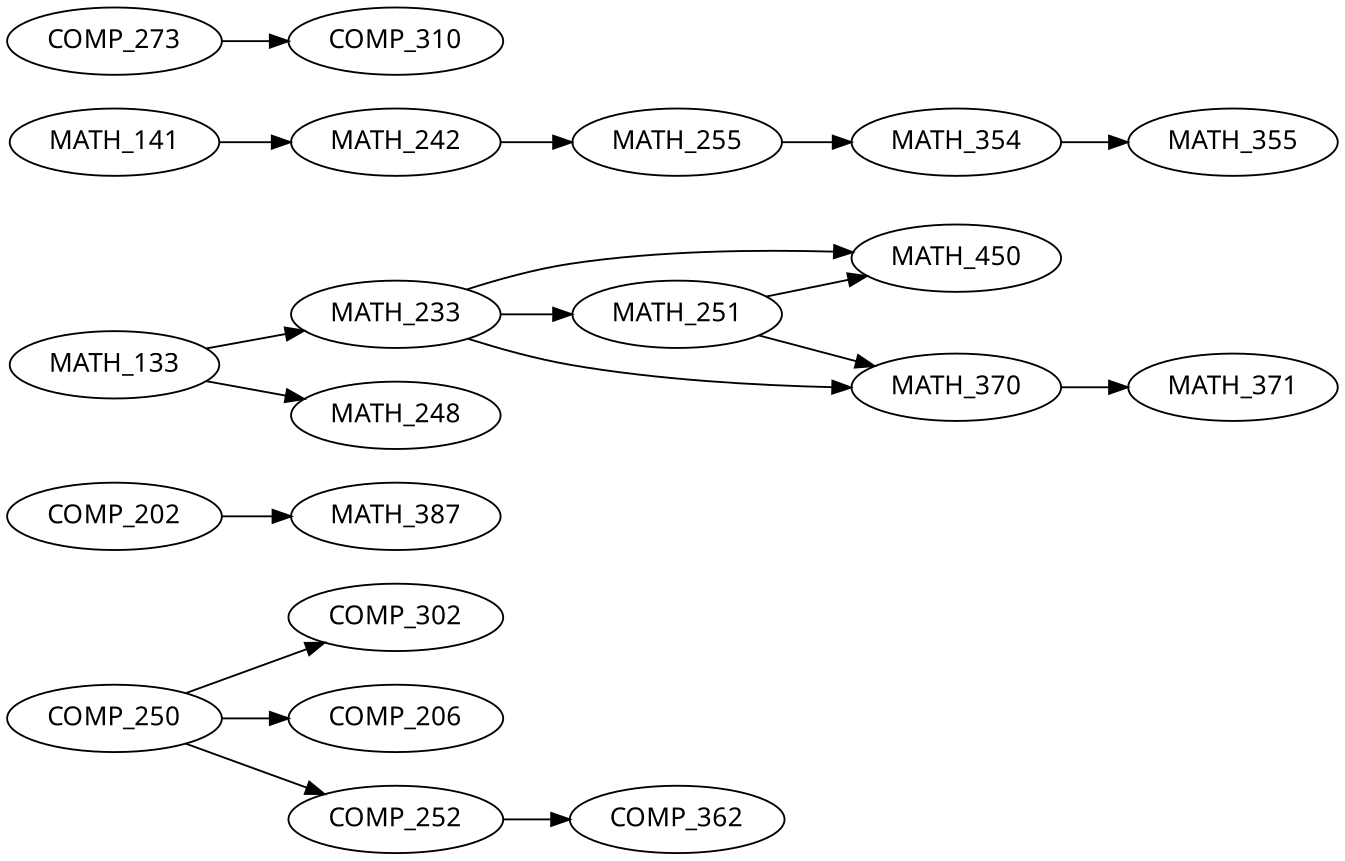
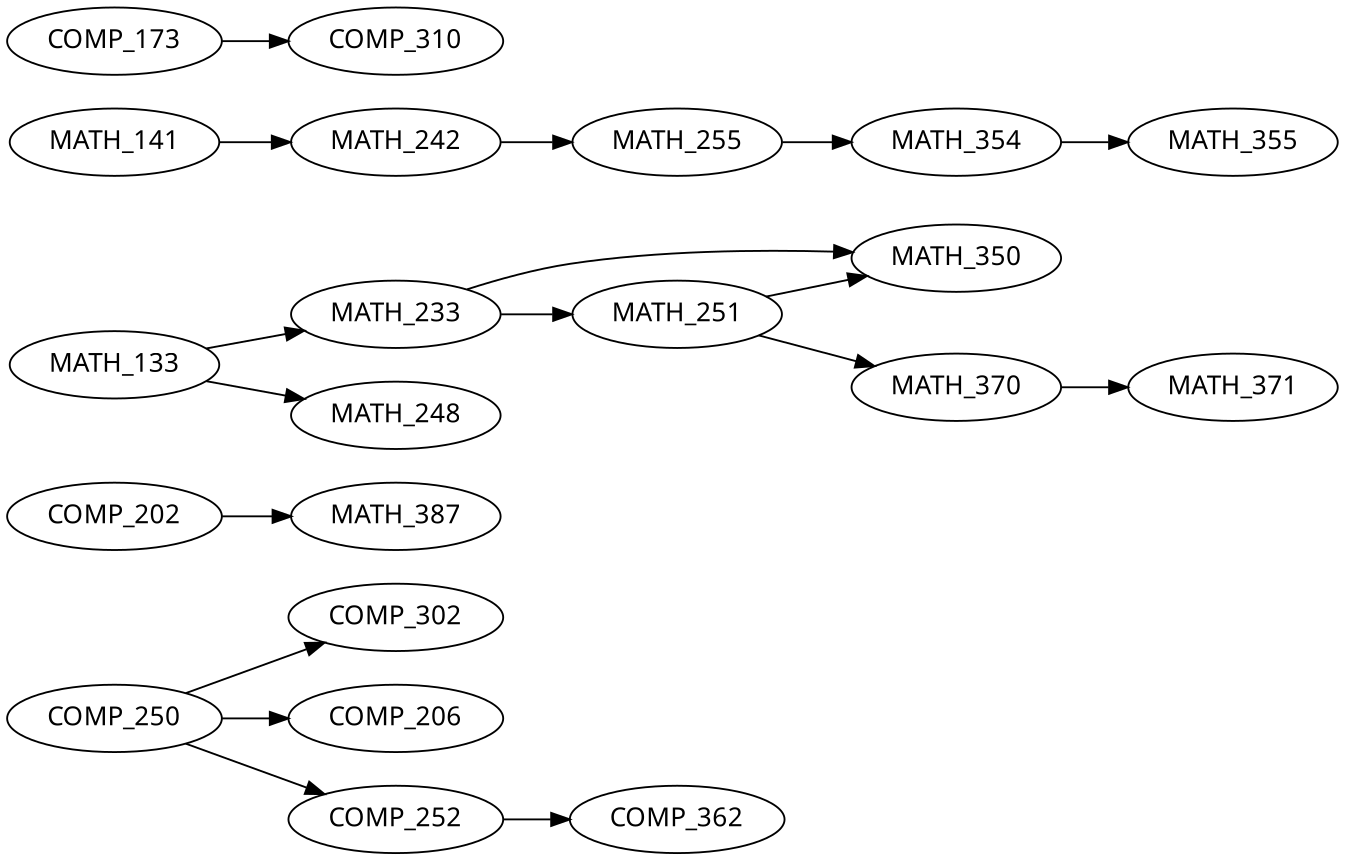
  digraph {
    fontname="Noto Sans"
    rankdir=LR
    node [fontname="Noto Sans"]
    edge [fontname="Noto Sans"]
    COMP_250
    COMP_302
    COMP_206
    COMP_252
    COMP_362
    COMP_202
    MATH_387
    n8 [label=MATH_233]
-   MATH_350 [label=MATH_450]
+   MATH_350
    MATH_251
    MATH_370
    MATH_371
    MATH_354
    MATH_355
    MATH_255
    MATH_133
    MATH_248
    MATH_141
    MATH_242
-   COMP_273
+   COMP_273 [label=COMP_173]
    COMP_310
    COMP_250 -> COMP_302
    COMP_250 -> COMP_206
    COMP_250 -> COMP_252
    COMP_252 -> COMP_362
    COMP_202 -> MATH_387
    n8 -> MATH_350
    n8 -> MATH_251
-   n8 -> MATH_370
    MATH_251 -> MATH_350
    MATH_251 -> MATH_370
    MATH_370 -> MATH_371
    MATH_354 -> MATH_355
    MATH_255 -> MATH_354
    MATH_133 -> n8
    MATH_133 -> MATH_248
    MATH_141 -> MATH_242
    MATH_242 -> MATH_255
    COMP_273 -> COMP_310
  }
